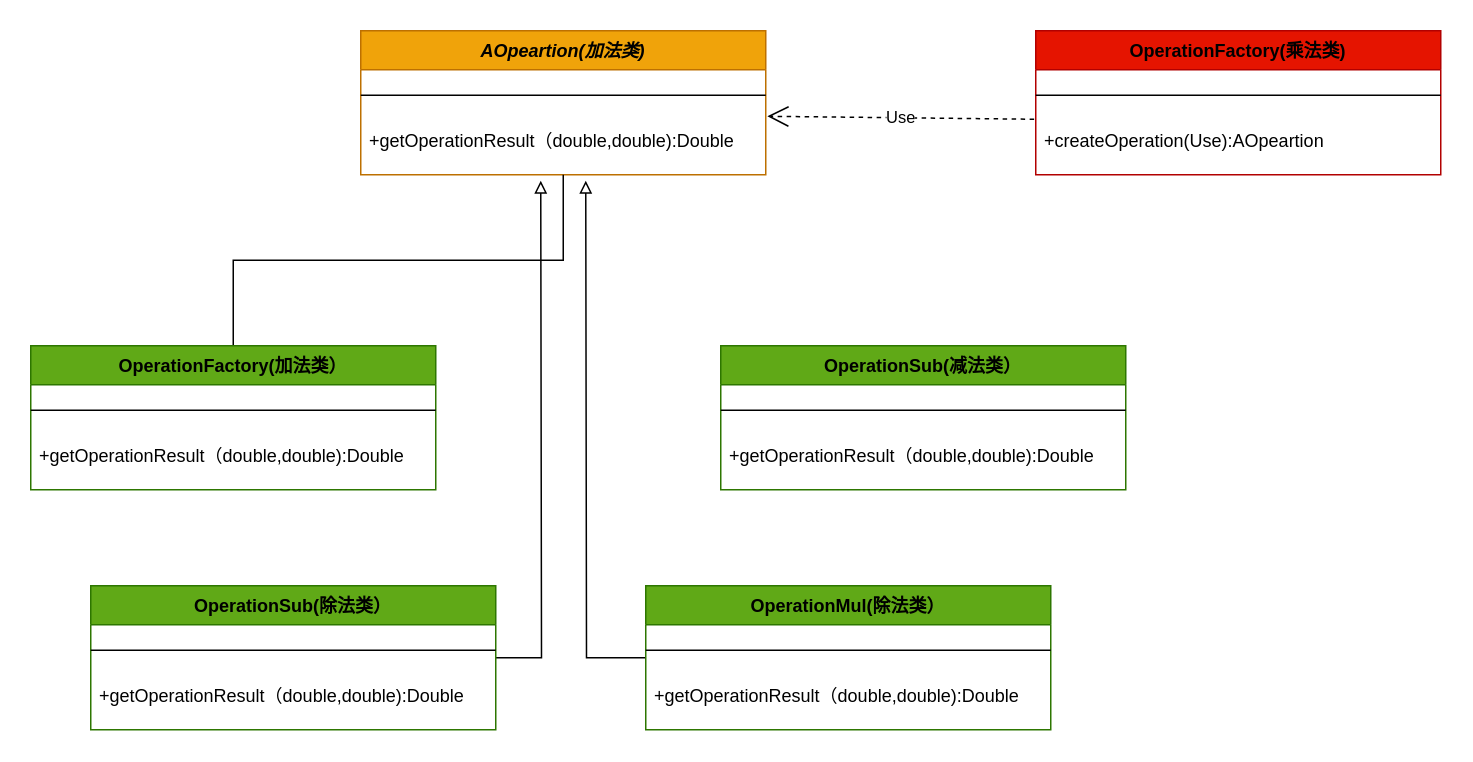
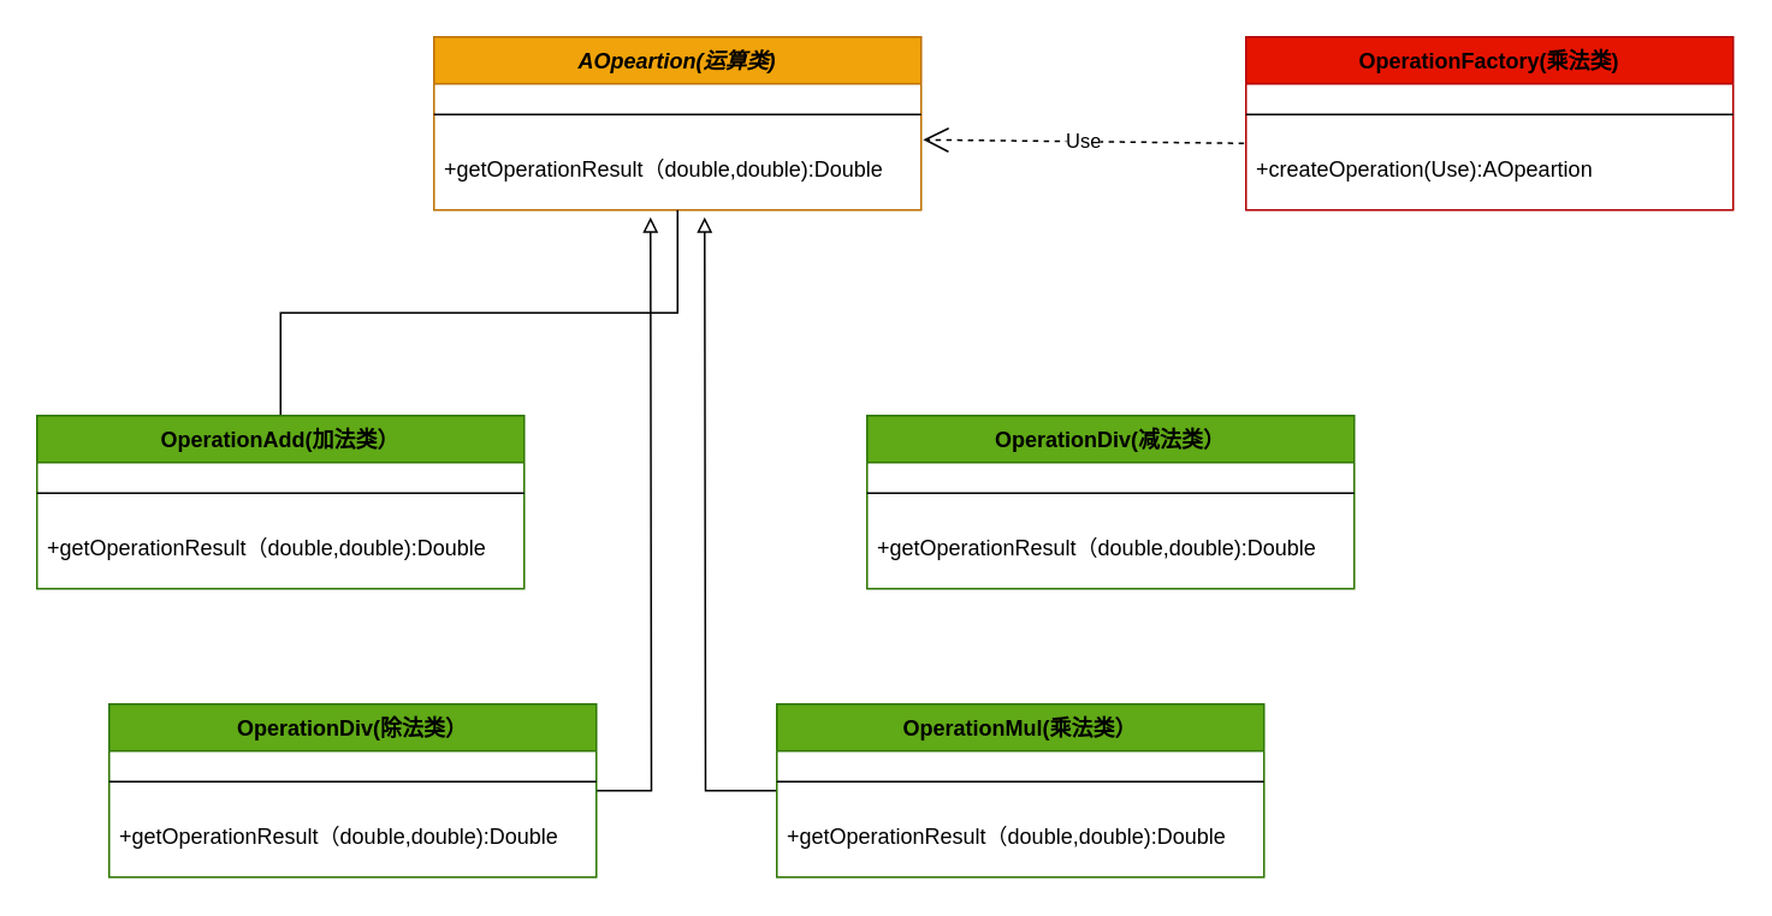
  <mxCell id="0" />
  <mxCell id="1" parent="0" />
- <mxCell id="2" value="OperationSub(减法类）" style="swimlane;fontStyle=1;align=center;verticalAlign=top;childLayout=stackLayout;horizontal=1;startSize=26;horizontalStack=0;resizeParent=1;resizeLast=0;collapsible=1;marginBottom=0;rounded=0;shadow=0;strokeWidth=1;fillColor=#60a917;fontColor=#000000;strokeColor=#2D7600;" parent="1" vertex="1"><mxGeometry x="480" y="230" width="270" height="96" as="geometry"><mxRectangle x="340" y="380" width="170" height="26" as="alternateBounds" /></mxGeometry></mxCell>
+ <mxCell id="2" value="OperationDiv(减法类）" style="swimlane;fontStyle=1;align=center;verticalAlign=top;childLayout=stackLayout;horizontal=1;startSize=26;horizontalStack=0;resizeParent=1;resizeLast=0;collapsible=1;marginBottom=0;rounded=0;shadow=0;strokeWidth=1;fillColor=#60a917;fontColor=#000000;strokeColor=#2D7600;" parent="1" vertex="1"><mxGeometry x="480" y="230" width="270" height="96" as="geometry"><mxRectangle x="340" y="380" width="170" height="26" as="alternateBounds" /></mxGeometry></mxCell>
  <mxCell id="3" value="" style="line;html=1;strokeWidth=1;align=left;verticalAlign=middle;spacingTop=-1;spacingLeft=3;spacingRight=3;rotatable=0;labelPosition=right;points=[];portConstraint=eastwest;" parent="2" vertex="1"><mxGeometry y="26" width="270" height="34" as="geometry" /></mxCell>
  <mxCell id="4" value="+getOperationResult（double,double):Double" style="text;align=left;verticalAlign=top;spacingLeft=4;spacingRight=4;overflow=hidden;rotatable=0;points=[[0,0.5],[1,0.5]];portConstraint=eastwest;" parent="2" vertex="1"><mxGeometry y="60" width="270" height="26" as="geometry" /></mxCell>
- <mxCell id="5" value="AOpeartion(加法类)" style="swimlane;fontStyle=3;align=center;verticalAlign=top;childLayout=stackLayout;horizontal=1;startSize=26;horizontalStack=0;resizeParent=1;resizeLast=0;collapsible=1;marginBottom=0;rounded=0;shadow=0;strokeWidth=1;fillColor=#f0a30a;strokeColor=#BD7000;fontColor=#000000;" vertex="1" parent="1"><mxGeometry x="240" y="20" width="270" height="96" as="geometry"><mxRectangle x="340" y="380" width="170" height="26" as="alternateBounds" /></mxGeometry></mxCell>
+ <mxCell id="5" value="AOpeartion(运算类)" style="swimlane;fontStyle=3;align=center;verticalAlign=top;childLayout=stackLayout;horizontal=1;startSize=26;horizontalStack=0;resizeParent=1;resizeLast=0;collapsible=1;marginBottom=0;rounded=0;shadow=0;strokeWidth=1;fillColor=#f0a30a;strokeColor=#BD7000;fontColor=#000000;" vertex="1" parent="1"><mxGeometry x="240" y="20" width="270" height="96" as="geometry"><mxRectangle x="340" y="380" width="170" height="26" as="alternateBounds" /></mxGeometry></mxCell>
  <mxCell id="6" value="" style="line;html=1;strokeWidth=1;align=left;verticalAlign=middle;spacingTop=-1;spacingLeft=3;spacingRight=3;rotatable=0;labelPosition=right;points=[];portConstraint=eastwest;" vertex="1" parent="5"><mxGeometry y="26" width="270" height="34" as="geometry" /></mxCell>
  <mxCell id="7" value="+getOperationResult（double,double):Double" style="text;align=left;verticalAlign=top;spacingLeft=4;spacingRight=4;overflow=hidden;rotatable=0;points=[[0,0.5],[1,0.5]];portConstraint=eastwest;" vertex="1" parent="5"><mxGeometry y="60" width="270" height="26" as="geometry" /></mxCell>
  <mxCell id="8" style="edgeStyle=orthogonalEdgeStyle;rounded=0;orthogonalLoop=1;jettySize=auto;html=1;entryX=0.5;entryY=1;entryDx=0;entryDy=0;endArrow=none;endFill=0;" edge="1" parent="1" source="9" target="5"><mxGeometry relative="1" as="geometry" /></mxCell>
- <mxCell id="9" value="OperationFactory(加法类）" style="swimlane;fontStyle=1;align=center;verticalAlign=top;childLayout=stackLayout;horizontal=1;startSize=26;horizontalStack=0;resizeParent=1;resizeLast=0;collapsible=1;marginBottom=0;rounded=0;shadow=0;strokeWidth=1;fillColor=#60a917;fontColor=#000000;strokeColor=#2D7600;" vertex="1" parent="1"><mxGeometry x="20" y="230" width="270" height="96" as="geometry"><mxRectangle x="340" y="380" width="170" height="26" as="alternateBounds" /></mxGeometry></mxCell>
+ <mxCell id="9" value="OperationAdd(加法类）" style="swimlane;fontStyle=1;align=center;verticalAlign=top;childLayout=stackLayout;horizontal=1;startSize=26;horizontalStack=0;resizeParent=1;resizeLast=0;collapsible=1;marginBottom=0;rounded=0;shadow=0;strokeWidth=1;fillColor=#60a917;fontColor=#000000;strokeColor=#2D7600;" vertex="1" parent="1"><mxGeometry x="20" y="230" width="270" height="96" as="geometry"><mxRectangle x="340" y="380" width="170" height="26" as="alternateBounds" /></mxGeometry></mxCell>
  <mxCell id="10" value="" style="line;html=1;strokeWidth=1;align=left;verticalAlign=middle;spacingTop=-1;spacingLeft=3;spacingRight=3;rotatable=0;labelPosition=right;points=[];portConstraint=eastwest;" vertex="1" parent="9"><mxGeometry y="26" width="270" height="34" as="geometry" /></mxCell>
  <mxCell id="11" value="+getOperationResult（double,double):Double" style="text;align=left;verticalAlign=top;spacingLeft=4;spacingRight=4;overflow=hidden;rotatable=0;points=[[0,0.5],[1,0.5]];portConstraint=eastwest;" vertex="1" parent="9"><mxGeometry y="60" width="270" height="26" as="geometry" /></mxCell>
  <mxCell id="12" style="edgeStyle=orthogonalEdgeStyle;rounded=0;orthogonalLoop=1;jettySize=auto;html=1;endArrow=block;endFill=0;" edge="1" parent="1" source="13"><mxGeometry relative="1" as="geometry"><mxPoint x="360" y="120" as="targetPoint" /></mxGeometry></mxCell>
- <mxCell id="13" value="OperationSub(除法类）" style="swimlane;fontStyle=1;align=center;verticalAlign=top;childLayout=stackLayout;horizontal=1;startSize=26;horizontalStack=0;resizeParent=1;resizeLast=0;collapsible=1;marginBottom=0;rounded=0;shadow=0;strokeWidth=1;fillColor=#60a917;fontColor=#000000;strokeColor=#2D7600;" vertex="1" parent="1"><mxGeometry x="60" y="390" width="270" height="96" as="geometry"><mxRectangle x="340" y="380" width="170" height="26" as="alternateBounds" /></mxGeometry></mxCell>
+ <mxCell id="13" value="OperationDiv(除法类）" style="swimlane;fontStyle=1;align=center;verticalAlign=top;childLayout=stackLayout;horizontal=1;startSize=26;horizontalStack=0;resizeParent=1;resizeLast=0;collapsible=1;marginBottom=0;rounded=0;shadow=0;strokeWidth=1;fillColor=#60a917;fontColor=#000000;strokeColor=#2D7600;" vertex="1" parent="1"><mxGeometry x="60" y="390" width="270" height="96" as="geometry"><mxRectangle x="340" y="380" width="170" height="26" as="alternateBounds" /></mxGeometry></mxCell>
  <mxCell id="14" value="" style="line;html=1;strokeWidth=1;align=left;verticalAlign=middle;spacingTop=-1;spacingLeft=3;spacingRight=3;rotatable=0;labelPosition=right;points=[];portConstraint=eastwest;" vertex="1" parent="13"><mxGeometry y="26" width="270" height="34" as="geometry" /></mxCell>
  <mxCell id="15" value="+getOperationResult（double,double):Double" style="text;align=left;verticalAlign=top;spacingLeft=4;spacingRight=4;overflow=hidden;rotatable=0;points=[[0,0.5],[1,0.5]];portConstraint=eastwest;" vertex="1" parent="13"><mxGeometry y="60" width="270" height="26" as="geometry" /></mxCell>
  <mxCell id="16" style="edgeStyle=orthogonalEdgeStyle;rounded=0;orthogonalLoop=1;jettySize=auto;html=1;endArrow=block;endFill=0;" edge="1" parent="1" source="17"><mxGeometry relative="1" as="geometry"><mxPoint x="390" y="120" as="targetPoint" /></mxGeometry></mxCell>
- <mxCell id="17" value="OperationMul(除法类）" style="swimlane;fontStyle=1;align=center;verticalAlign=top;childLayout=stackLayout;horizontal=1;startSize=26;horizontalStack=0;resizeParent=1;resizeLast=0;collapsible=1;marginBottom=0;rounded=0;shadow=0;strokeWidth=1;fillColor=#60a917;fontColor=#000000;strokeColor=#2D7600;" vertex="1" parent="1"><mxGeometry x="430" y="390" width="270" height="96" as="geometry"><mxRectangle x="340" y="380" width="170" height="26" as="alternateBounds" /></mxGeometry></mxCell>
+ <mxCell id="17" value="OperationMul(乘法类）" style="swimlane;fontStyle=1;align=center;verticalAlign=top;childLayout=stackLayout;horizontal=1;startSize=26;horizontalStack=0;resizeParent=1;resizeLast=0;collapsible=1;marginBottom=0;rounded=0;shadow=0;strokeWidth=1;fillColor=#60a917;fontColor=#000000;strokeColor=#2D7600;" vertex="1" parent="1"><mxGeometry x="430" y="390" width="270" height="96" as="geometry"><mxRectangle x="340" y="380" width="170" height="26" as="alternateBounds" /></mxGeometry></mxCell>
  <mxCell id="18" value="" style="line;html=1;strokeWidth=1;align=left;verticalAlign=middle;spacingTop=-1;spacingLeft=3;spacingRight=3;rotatable=0;labelPosition=right;points=[];portConstraint=eastwest;" vertex="1" parent="17"><mxGeometry y="26" width="270" height="34" as="geometry" /></mxCell>
  <mxCell id="19" value="+getOperationResult（double,double):Double" style="text;align=left;verticalAlign=top;spacingLeft=4;spacingRight=4;overflow=hidden;rotatable=0;points=[[0,0.5],[1,0.5]];portConstraint=eastwest;" vertex="1" parent="17"><mxGeometry y="60" width="270" height="26" as="geometry" /></mxCell>
  <mxCell id="20" value="OperationFactory(乘法类)" style="swimlane;fontStyle=1;align=center;verticalAlign=top;childLayout=stackLayout;horizontal=1;startSize=26;horizontalStack=0;resizeParent=1;resizeLast=0;collapsible=1;marginBottom=0;rounded=0;shadow=0;strokeWidth=1;fillColor=#e51400;strokeColor=#B20000;fontColor=#000000;" vertex="1" parent="1"><mxGeometry x="690" y="20" width="270" height="96" as="geometry"><mxRectangle x="340" y="380" width="170" height="26" as="alternateBounds" /></mxGeometry></mxCell>
  <mxCell id="21" value="" style="line;html=1;strokeWidth=1;align=left;verticalAlign=middle;spacingTop=-1;spacingLeft=3;spacingRight=3;rotatable=0;labelPosition=right;points=[];portConstraint=eastwest;" vertex="1" parent="20"><mxGeometry y="26" width="270" height="34" as="geometry" /></mxCell>
  <mxCell id="22" value="+createOperation(Use):AOpeartion" style="text;align=left;verticalAlign=top;spacingLeft=4;spacingRight=4;overflow=hidden;rotatable=0;points=[[0,0.5],[1,0.5]];portConstraint=eastwest;" vertex="1" parent="20"><mxGeometry y="60" width="270" height="26" as="geometry" /></mxCell>
  <mxCell id="23" value="Use" style="endArrow=open;endSize=12;dashed=1;html=1;rounded=0;entryX=1.004;entryY=-0.115;entryDx=0;entryDy=0;entryPerimeter=0;exitX=-0.004;exitY=-0.038;exitDx=0;exitDy=0;exitPerimeter=0;" edge="1" parent="1" source="22" target="7"><mxGeometry width="160" relative="1" as="geometry"><mxPoint x="650" y="150" as="sourcePoint" /><mxPoint x="810" y="150" as="targetPoint" /></mxGeometry></mxCell>
